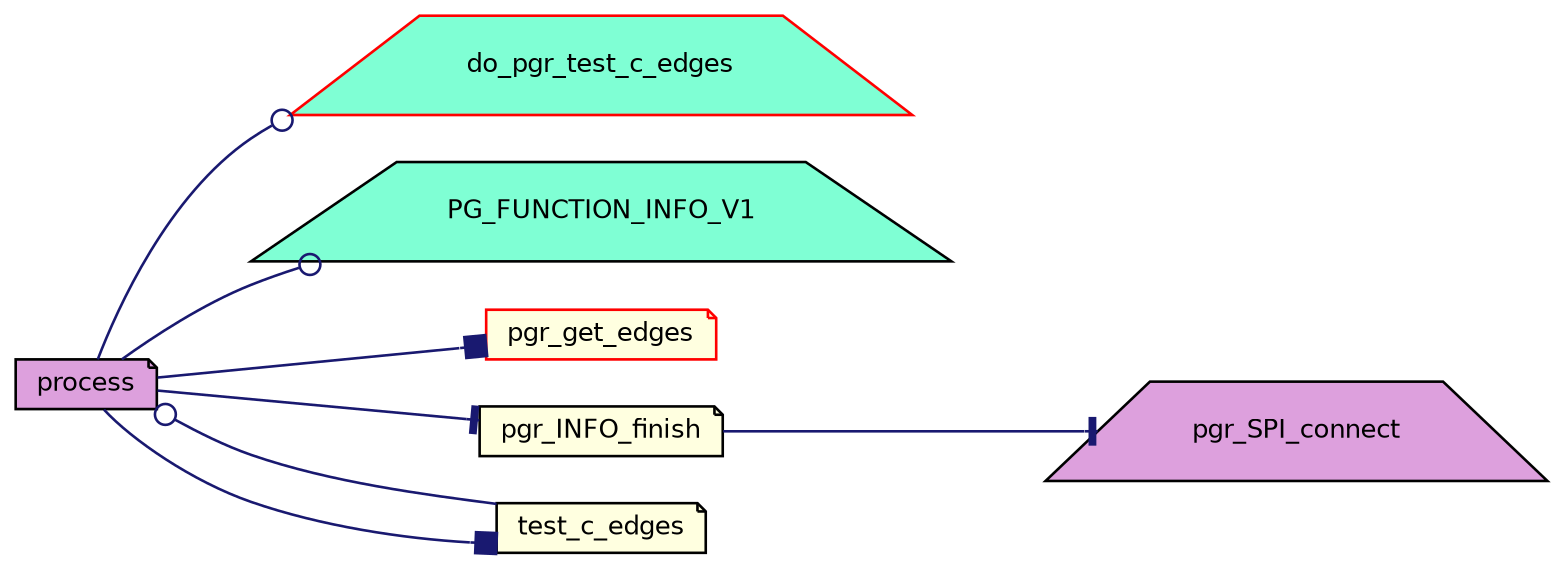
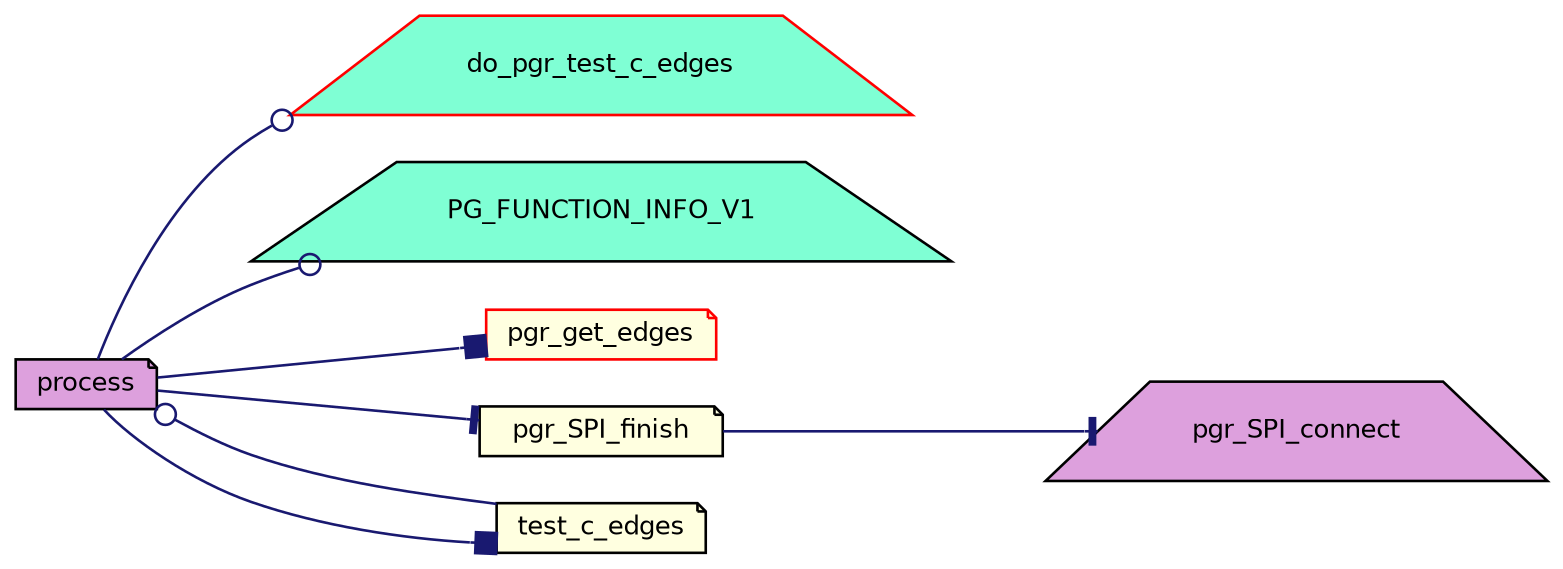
  digraph {
    rankdir=LR
    node [color=black fillcolor=lightyellow fontname=Helvetica fontsize=10 shape=note style=filled]
    edge [arrowhead=odot color=midnightblue fontname=Helvetica fontsize=10 labelfontname=Helvetica labelfontsize=10 style=solid]
    n1 [fillcolor=plum fontcolor=black height=0.2 label=process width=0.4]
    n2 [color=red fillcolor=aquamarine height=0.2 label=do_pgr_test_c_edges shape=trapezium width=0.4]
    n3 [fillcolor=aquamarine height=0.2 label=PG_FUNCTION_INFO_V1 shape=trapezium width=0.4]
    n4 [color=red height=0.2 label=pgr_get_edges width=0.4]
-   n5 [height=0.2 label=pgr_INFO_finish width=0.4]
+   n5 [height=0.2 label=pgr_SPI_finish width=0.4]
    n6 [height=0.2 label=test_c_edges width=0.4]
    n7 [fillcolor=plum height=0.2 label=pgr_SPI_connect shape=trapezium width=0.4]
    n1 -> n2
    n1 -> n3
    n1 -> n4 [arrowhead=box]
    n1 -> n5 [arrowhead=tee]
    n1 -> n6 [arrowhead=box]
    n5 -> n7 [arrowhead=tee]
    n6 -> n1
  }
